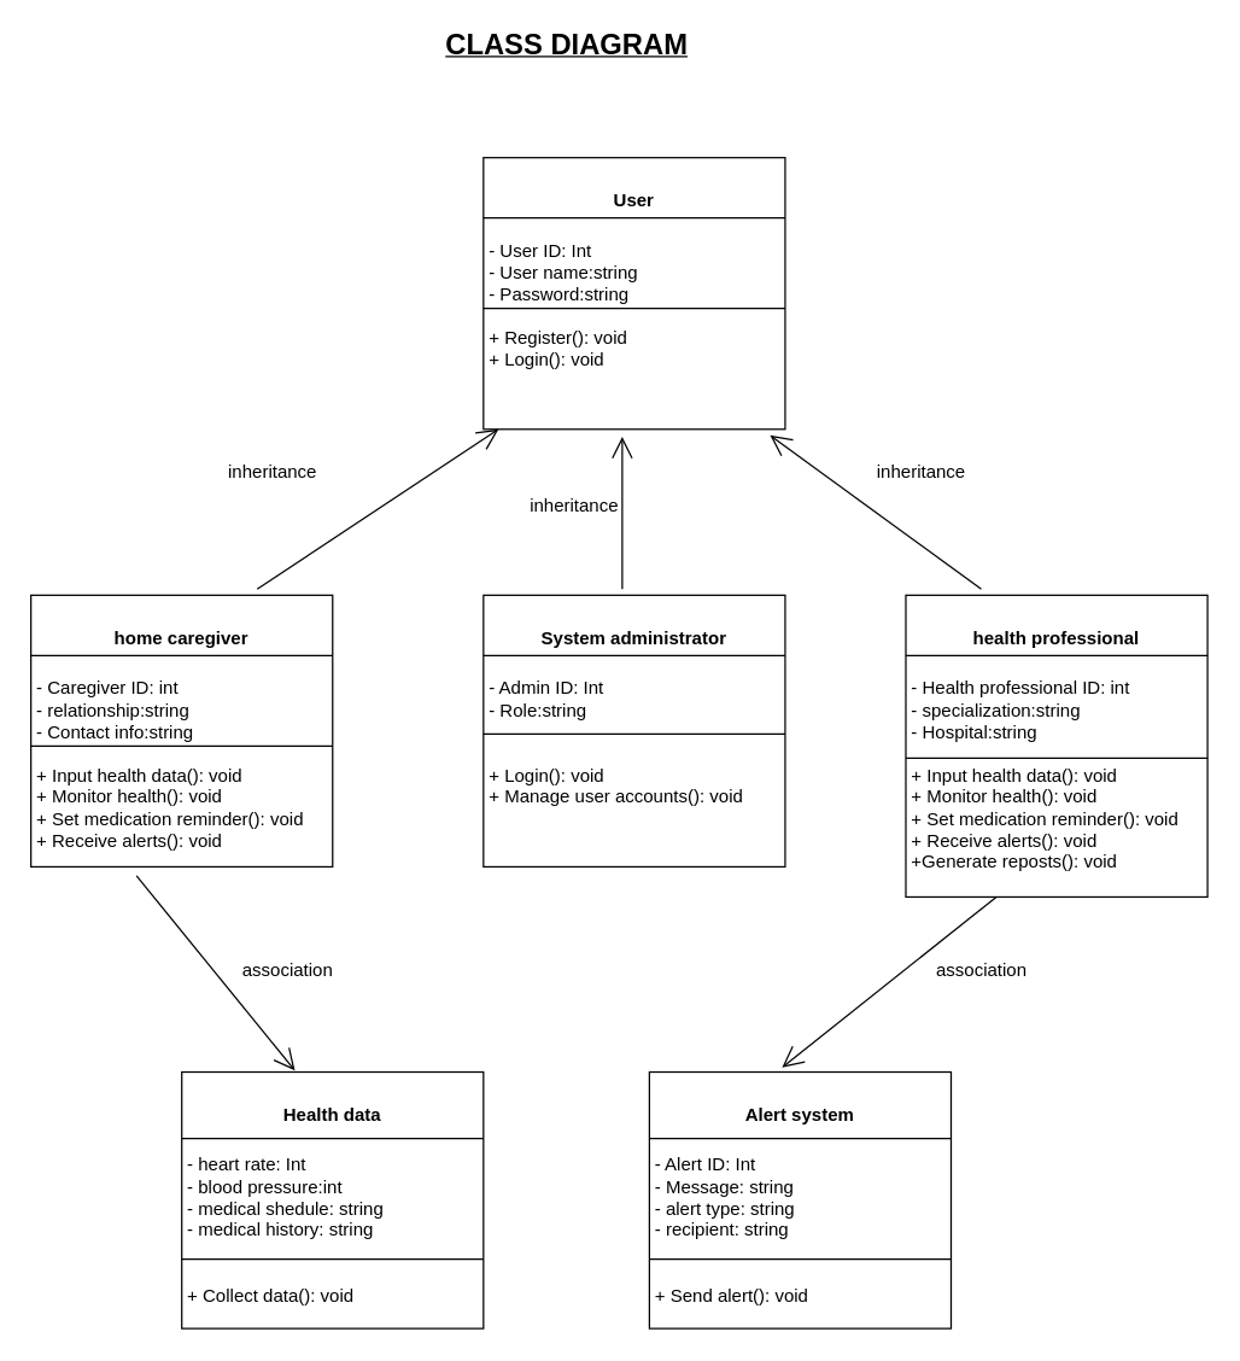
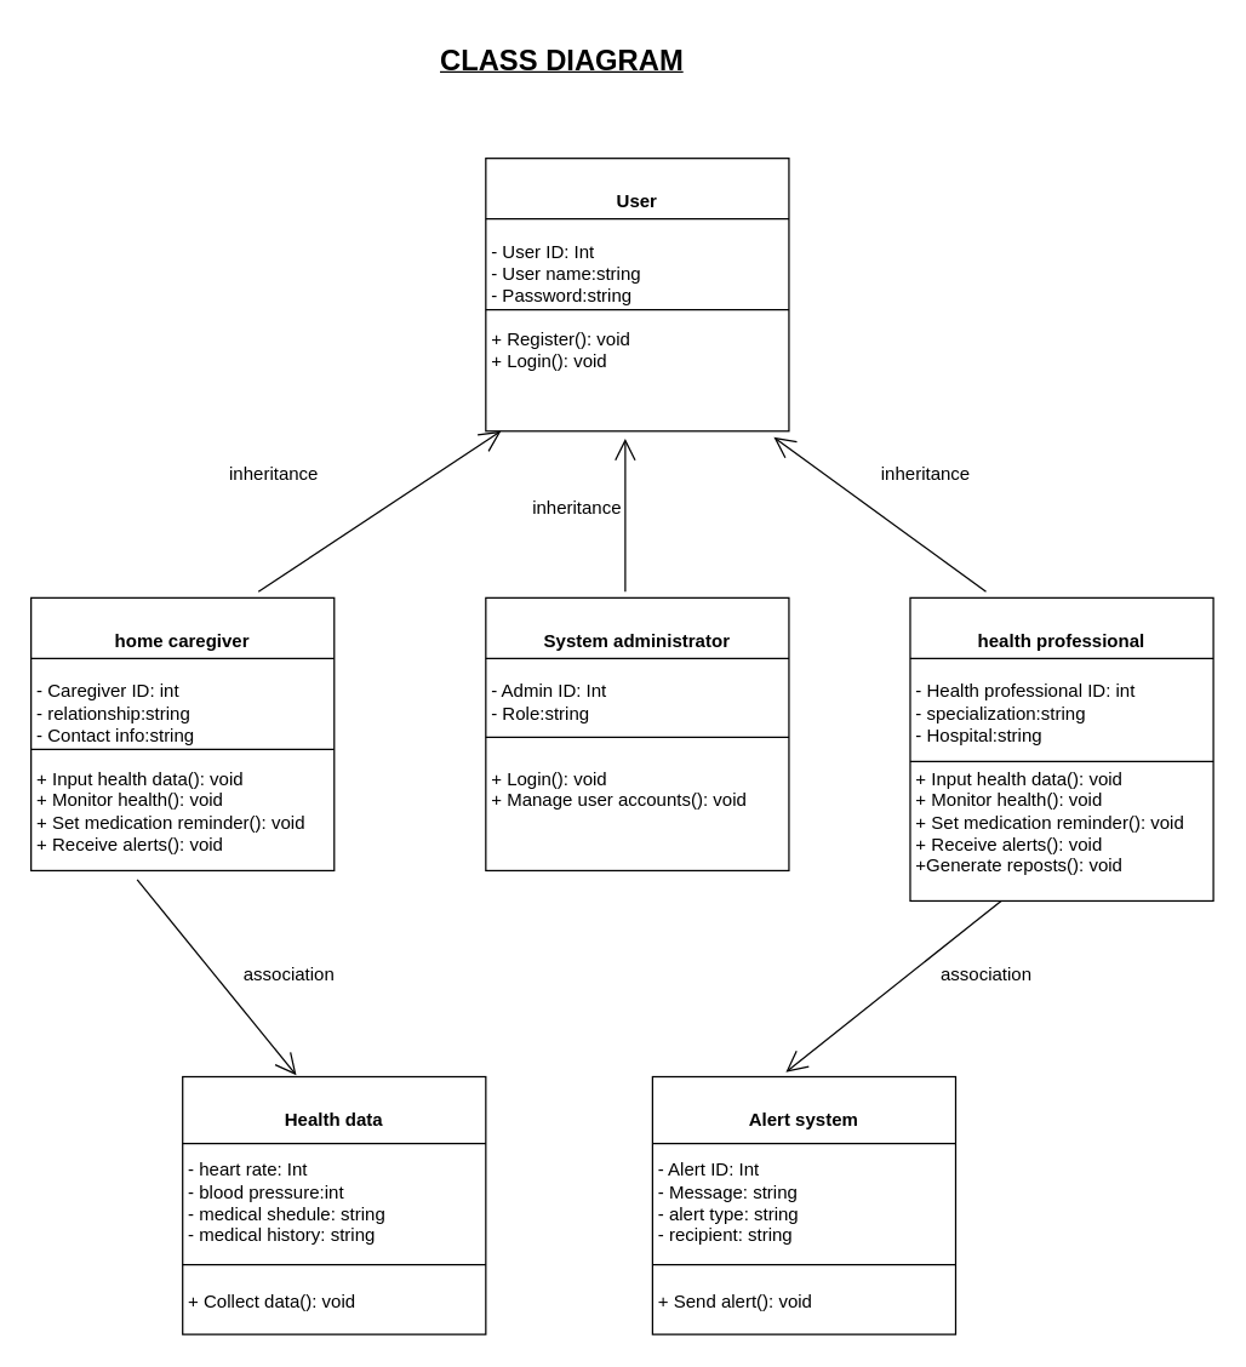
  <mxCell id="0" />
  <mxCell id="1" parent="0" />
- <mxCell id="2" value="&lt;b&gt;&lt;u&gt;&lt;font style=&quot;font-size: 19px;&quot;&gt;CLASS DIAGRAM&lt;/font&gt;&lt;/u&gt;&lt;/b&gt;" style="text;html=1;align=center;verticalAlign=middle;resizable=0;points=[];autosize=1;strokeColor=none;fillColor=none;" vertex="1" parent="1"><mxGeometry x="285" y="10" width="180" height="40" as="geometry" /></mxCell>
+ <mxCell id="2" value="&lt;b&gt;&lt;u&gt;&lt;font style=&quot;font-size: 19px;&quot;&gt;CLASS DIAGRAM&lt;/font&gt;&lt;/u&gt;&lt;/b&gt;" style="text;html=1;align=center;verticalAlign=middle;resizable=0;points=[];autosize=1;strokeColor=none;fillColor=none;" vertex="1" parent="1"><mxGeometry x="280" y="20" width="180" height="40" as="geometry" /></mxCell>
  <mxCell id="3" value="&lt;p style=&quot;margin:0px;margin-top:4px;text-align:center;&quot;&gt;&lt;b&gt;&lt;br&gt;&lt;/b&gt;&lt;/p&gt;&lt;p style=&quot;margin:0px;margin-top:4px;text-align:center;&quot;&gt;&lt;b&gt;User&lt;/b&gt;&lt;/p&gt;&lt;p style=&quot;margin:0px;margin-top:4px;text-align:center;&quot;&gt;&lt;b&gt;&lt;br&gt;&lt;/b&gt;&lt;/p&gt;&lt;p style=&quot;margin:0px;margin-left:4px;&quot;&gt;- User ID: Int&lt;br&gt;- User name:string&lt;/p&gt;&lt;p style=&quot;margin:0px;margin-left:4px;&quot;&gt;- Password:string&lt;/p&gt;&lt;p style=&quot;margin:0px;margin-left:4px;&quot;&gt;&lt;br&gt;&lt;/p&gt;&lt;p style=&quot;margin:0px;margin-left:4px;&quot;&gt;&lt;span style=&quot;background-color: initial;&quot;&gt;+ Register(): void&lt;/span&gt;&lt;/p&gt;&lt;p style=&quot;margin:0px;margin-left:4px;&quot;&gt;+ Login(): void&lt;/p&gt;" style="verticalAlign=top;align=left;overflow=fill;html=1;whiteSpace=wrap;" vertex="1" parent="1"><mxGeometry x="320" y="104" width="200" height="180" as="geometry" /></mxCell>
  <mxCell id="4" value="" style="line;strokeWidth=1;fillColor=none;align=left;verticalAlign=middle;spacingTop=-1;spacingLeft=3;spacingRight=3;rotatable=0;labelPosition=right;points=[];portConstraint=eastwest;strokeColor=inherit;" vertex="1" parent="1"><mxGeometry x="320" y="140" width="200" height="8" as="geometry" /></mxCell>
  <mxCell id="5" value="" style="line;strokeWidth=1;fillColor=none;align=left;verticalAlign=middle;spacingTop=-1;spacingLeft=3;spacingRight=3;rotatable=0;labelPosition=right;points=[];portConstraint=eastwest;strokeColor=inherit;" vertex="1" parent="1"><mxGeometry x="320" y="200" width="200" height="8" as="geometry" /></mxCell>
  <mxCell id="6" value="&lt;p style=&quot;margin:0px;margin-top:4px;text-align:center;&quot;&gt;&lt;b&gt;&lt;br&gt;&lt;/b&gt;&lt;/p&gt;&lt;p style=&quot;margin:0px;margin-top:4px;text-align:center;&quot;&gt;&lt;b&gt;home caregiver&lt;/b&gt;&lt;/p&gt;&lt;p style=&quot;margin:0px;margin-top:4px;text-align:center;&quot;&gt;&lt;b&gt;&lt;br&gt;&lt;/b&gt;&lt;/p&gt;&lt;p style=&quot;margin:0px;margin-left:4px;&quot;&gt;- Caregiver ID: int&lt;br&gt;- relationship:string&lt;/p&gt;&lt;p style=&quot;margin:0px;margin-left:4px;&quot;&gt;- Contact info:string&lt;/p&gt;&lt;p style=&quot;margin:0px;margin-left:4px;&quot;&gt;&lt;br&gt;&lt;/p&gt;&lt;p style=&quot;margin:0px;margin-left:4px;&quot;&gt;&lt;span style=&quot;background-color: initial;&quot;&gt;+ Input health data(): void&lt;/span&gt;&lt;/p&gt;&lt;p style=&quot;margin:0px;margin-left:4px;&quot;&gt;+ Monitor health(): void&lt;/p&gt;&lt;p style=&quot;margin:0px;margin-left:4px;&quot;&gt;+ Set medication reminder(): void&lt;/p&gt;&lt;p style=&quot;margin:0px;margin-left:4px;&quot;&gt;+ Receive alerts(): void&lt;/p&gt;" style="verticalAlign=top;align=left;overflow=fill;html=1;whiteSpace=wrap;" vertex="1" parent="1"><mxGeometry x="20" y="394" width="200" height="180" as="geometry" /></mxCell>
  <mxCell id="7" value="" style="line;strokeWidth=1;fillColor=none;align=left;verticalAlign=middle;spacingTop=-1;spacingLeft=3;spacingRight=3;rotatable=0;labelPosition=right;points=[];portConstraint=eastwest;strokeColor=inherit;" vertex="1" parent="1"><mxGeometry x="20" y="430" width="200" height="8" as="geometry" /></mxCell>
  <mxCell id="8" value="" style="line;strokeWidth=1;fillColor=none;align=left;verticalAlign=middle;spacingTop=-1;spacingLeft=3;spacingRight=3;rotatable=0;labelPosition=right;points=[];portConstraint=eastwest;strokeColor=inherit;" vertex="1" parent="1"><mxGeometry x="20" y="490" width="200" height="8" as="geometry" /></mxCell>
  <mxCell id="9" value="&lt;p style=&quot;margin:0px;margin-top:4px;text-align:center;&quot;&gt;&lt;b&gt;&lt;br&gt;&lt;/b&gt;&lt;/p&gt;&lt;p style=&quot;margin:0px;margin-top:4px;text-align:center;&quot;&gt;&lt;b&gt;health professional&lt;/b&gt;&lt;/p&gt;&lt;p style=&quot;margin:0px;margin-top:4px;text-align:center;&quot;&gt;&lt;b&gt;&lt;br&gt;&lt;/b&gt;&lt;/p&gt;&lt;p style=&quot;margin:0px;margin-left:4px;&quot;&gt;- Health professional ID: int&lt;br&gt;- specialization:string&lt;/p&gt;&lt;p style=&quot;margin:0px;margin-left:4px;&quot;&gt;- Hospital:string&lt;/p&gt;&lt;p style=&quot;margin:0px;margin-left:4px;&quot;&gt;&lt;br&gt;&lt;/p&gt;&lt;p style=&quot;margin:0px;margin-left:4px;&quot;&gt;&lt;span style=&quot;background-color: initial;&quot;&gt;+ Input health data(): void&lt;/span&gt;&lt;/p&gt;&lt;p style=&quot;margin:0px;margin-left:4px;&quot;&gt;+ Monitor health(): void&lt;/p&gt;&lt;p style=&quot;margin: 0px 0px 0px 4px;&quot;&gt;+ Set medication reminder(): void&lt;/p&gt;&lt;p style=&quot;margin: 0px 0px 0px 4px;&quot;&gt;+ Receive alerts(): void&lt;/p&gt;&lt;p style=&quot;margin: 0px 0px 0px 4px;&quot;&gt;+Generate reposts(): void&lt;/p&gt;" style="verticalAlign=top;align=left;overflow=fill;html=1;whiteSpace=wrap;" vertex="1" parent="1"><mxGeometry x="600" y="394" width="200" height="200" as="geometry" /></mxCell>
  <mxCell id="10" value="" style="line;strokeWidth=1;fillColor=none;align=left;verticalAlign=middle;spacingTop=-1;spacingLeft=3;spacingRight=3;rotatable=0;labelPosition=right;points=[];portConstraint=eastwest;strokeColor=inherit;" vertex="1" parent="1"><mxGeometry x="600" y="498" width="200" height="8" as="geometry" /></mxCell>
  <mxCell id="11" value="" style="line;strokeWidth=1;fillColor=none;align=left;verticalAlign=middle;spacingTop=-1;spacingLeft=3;spacingRight=3;rotatable=0;labelPosition=right;points=[];portConstraint=eastwest;strokeColor=inherit;" vertex="1" parent="1"><mxGeometry x="600" y="430" width="200" height="8" as="geometry" /></mxCell>
  <mxCell id="12" value="&lt;p style=&quot;margin:0px;margin-top:4px;text-align:center;&quot;&gt;&lt;b&gt;&lt;br&gt;&lt;/b&gt;&lt;/p&gt;&lt;p style=&quot;margin:0px;margin-top:4px;text-align:center;&quot;&gt;&lt;b&gt;System administrator&lt;/b&gt;&lt;/p&gt;&lt;p style=&quot;margin:0px;margin-top:4px;text-align:center;&quot;&gt;&lt;b&gt;&lt;br&gt;&lt;/b&gt;&lt;/p&gt;&lt;p style=&quot;margin:0px;margin-left:4px;&quot;&gt;- Admin ID: Int&lt;br&gt;- Role:string&lt;/p&gt;&lt;p style=&quot;margin:0px;margin-left:4px;&quot;&gt;&lt;br&gt;&lt;/p&gt;&lt;p style=&quot;margin:0px;margin-left:4px;&quot;&gt;&lt;br&gt;&lt;/p&gt;&lt;p style=&quot;margin:0px;margin-left:4px;&quot;&gt;+ Login(): void&lt;/p&gt;&lt;p style=&quot;margin:0px;margin-left:4px;&quot;&gt;+ Manage user accounts(): void&lt;/p&gt;" style="verticalAlign=top;align=left;overflow=fill;html=1;whiteSpace=wrap;" vertex="1" parent="1"><mxGeometry x="320" y="394" width="200" height="180" as="geometry" /></mxCell>
  <mxCell id="13" value="" style="line;strokeWidth=1;fillColor=none;align=left;verticalAlign=middle;spacingTop=-1;spacingLeft=3;spacingRight=3;rotatable=0;labelPosition=right;points=[];portConstraint=eastwest;strokeColor=inherit;" vertex="1" parent="1"><mxGeometry x="320" y="430" width="200" height="8" as="geometry" /></mxCell>
  <mxCell id="14" value="" style="line;strokeWidth=1;fillColor=none;align=left;verticalAlign=middle;spacingTop=-1;spacingLeft=3;spacingRight=3;rotatable=0;labelPosition=right;points=[];portConstraint=eastwest;strokeColor=inherit;" vertex="1" parent="1"><mxGeometry x="320" y="482" width="200" height="8" as="geometry" /></mxCell>
  <mxCell id="15" value="&lt;p style=&quot;margin:0px;margin-top:4px;text-align:center;&quot;&gt;&lt;b&gt;&lt;br&gt;&lt;/b&gt;&lt;/p&gt;&lt;p style=&quot;margin:0px;margin-top:4px;text-align:center;&quot;&gt;&lt;b&gt;Health data&lt;/b&gt;&lt;/p&gt;&lt;p style=&quot;margin:0px;margin-top:4px;text-align:center;&quot;&gt;&lt;b&gt;&lt;br&gt;&lt;/b&gt;&lt;/p&gt;&lt;p style=&quot;margin:0px;margin-left:4px;&quot;&gt;- heart rate: Int&lt;br&gt;- blood pressure:int&lt;/p&gt;&lt;p style=&quot;margin:0px;margin-left:4px;&quot;&gt;- medical shedule: string&lt;/p&gt;&lt;p style=&quot;margin:0px;margin-left:4px;&quot;&gt;- medical history: string&lt;/p&gt;&lt;p style=&quot;margin:0px;margin-left:4px;&quot;&gt;&lt;br&gt;&lt;/p&gt;&lt;p style=&quot;margin:0px;margin-left:4px;&quot;&gt;&lt;br&gt;&lt;/p&gt;&lt;p style=&quot;margin:0px;margin-left:4px;&quot;&gt;+ Collect data(): void&lt;/p&gt;&lt;p style=&quot;margin:0px;margin-left:4px;&quot;&gt;&lt;br&gt;&lt;/p&gt;" style="verticalAlign=top;align=left;overflow=fill;html=1;whiteSpace=wrap;" vertex="1" parent="1"><mxGeometry x="120" y="710" width="200" height="170" as="geometry" /></mxCell>
  <mxCell id="16" value="" style="line;strokeWidth=1;fillColor=none;align=left;verticalAlign=middle;spacingTop=-1;spacingLeft=3;spacingRight=3;rotatable=0;labelPosition=right;points=[];portConstraint=eastwest;strokeColor=inherit;" vertex="1" parent="1"><mxGeometry x="120" y="750" width="200" height="8" as="geometry" /></mxCell>
  <mxCell id="17" value="" style="line;strokeWidth=1;fillColor=none;align=left;verticalAlign=middle;spacingTop=-1;spacingLeft=3;spacingRight=3;rotatable=0;labelPosition=right;points=[];portConstraint=eastwest;strokeColor=inherit;" vertex="1" parent="1"><mxGeometry x="120" y="830" width="200" height="8" as="geometry" /></mxCell>
  <mxCell id="18" value="&lt;p style=&quot;margin:0px;margin-top:4px;text-align:center;&quot;&gt;&lt;b&gt;&lt;br&gt;&lt;/b&gt;&lt;/p&gt;&lt;p style=&quot;margin:0px;margin-top:4px;text-align:center;&quot;&gt;&lt;b&gt;Alert system&lt;/b&gt;&lt;/p&gt;&lt;p style=&quot;margin:0px;margin-top:4px;text-align:center;&quot;&gt;&lt;b&gt;&lt;br&gt;&lt;/b&gt;&lt;/p&gt;&lt;p style=&quot;margin:0px;margin-left:4px;&quot;&gt;- Alert ID: Int&lt;br&gt;- Message: string&lt;/p&gt;&lt;p style=&quot;margin:0px;margin-left:4px;&quot;&gt;- alert type: string&lt;/p&gt;&lt;p style=&quot;margin:0px;margin-left:4px;&quot;&gt;- recipient: string&lt;/p&gt;&lt;p style=&quot;margin:0px;margin-left:4px;&quot;&gt;&lt;br&gt;&lt;/p&gt;&lt;p style=&quot;margin:0px;margin-left:4px;&quot;&gt;&lt;br&gt;&lt;/p&gt;&lt;p style=&quot;margin:0px;margin-left:4px;&quot;&gt;+ Send alert(): void&lt;/p&gt;&lt;p style=&quot;margin:0px;margin-left:4px;&quot;&gt;&lt;br&gt;&lt;/p&gt;" style="verticalAlign=top;align=left;overflow=fill;html=1;whiteSpace=wrap;" vertex="1" parent="1"><mxGeometry x="430" y="710" width="200" height="170" as="geometry" /></mxCell>
  <mxCell id="19" value="" style="line;strokeWidth=1;fillColor=none;align=left;verticalAlign=middle;spacingTop=-1;spacingLeft=3;spacingRight=3;rotatable=0;labelPosition=right;points=[];portConstraint=eastwest;strokeColor=inherit;" vertex="1" parent="1"><mxGeometry x="430" y="750" width="200" height="8" as="geometry" /></mxCell>
  <mxCell id="20" value="" style="line;strokeWidth=1;fillColor=none;align=left;verticalAlign=middle;spacingTop=-1;spacingLeft=3;spacingRight=3;rotatable=0;labelPosition=right;points=[];portConstraint=eastwest;strokeColor=inherit;" vertex="1" parent="1"><mxGeometry x="430" y="830" width="200" height="8" as="geometry" /></mxCell>
  <mxCell id="21" value="" style="endArrow=open;endFill=1;endSize=12;html=1;rounded=0;entryX=0.46;entryY=1.028;entryDx=0;entryDy=0;entryPerimeter=0;" edge="1" parent="1" target="3"><mxGeometry width="160" relative="1" as="geometry"><mxPoint x="412" y="390" as="sourcePoint" /><mxPoint x="440" y="390" as="targetPoint" /></mxGeometry></mxCell>
  <mxCell id="22" value="" style="endArrow=open;endFill=1;endSize=12;html=1;rounded=0;entryX=0.46;entryY=1.028;entryDx=0;entryDy=0;entryPerimeter=0;" edge="1" parent="1"><mxGeometry width="160" relative="1" as="geometry"><mxPoint x="170" y="390" as="sourcePoint" /><mxPoint x="330" y="284" as="targetPoint" /></mxGeometry></mxCell>
  <mxCell id="23" value="" style="endArrow=open;endFill=1;endSize=12;html=1;rounded=0;entryX=0.46;entryY=1.028;entryDx=0;entryDy=0;entryPerimeter=0;" edge="1" parent="1"><mxGeometry width="160" relative="1" as="geometry"><mxPoint x="650" y="390" as="sourcePoint" /><mxPoint x="510" y="288" as="targetPoint" /></mxGeometry></mxCell>
  <mxCell id="24" value="inheritance" style="text;html=1;align=center;verticalAlign=middle;resizable=0;points=[];autosize=1;strokeColor=none;fillColor=none;" vertex="1" parent="1"><mxGeometry x="140" y="298" width="80" height="30" as="geometry" /></mxCell>
  <mxCell id="25" value="inheritance" style="text;html=1;align=center;verticalAlign=middle;resizable=0;points=[];autosize=1;strokeColor=none;fillColor=none;" vertex="1" parent="1"><mxGeometry x="340" y="320" width="80" height="30" as="geometry" /></mxCell>
  <mxCell id="26" value="inheritance" style="text;html=1;align=center;verticalAlign=middle;resizable=0;points=[];autosize=1;strokeColor=none;fillColor=none;" vertex="1" parent="1"><mxGeometry x="570" y="298" width="80" height="30" as="geometry" /></mxCell>
  <mxCell id="27" value="" style="endArrow=open;endFill=1;endSize=12;html=1;rounded=0;entryX=0.44;entryY=-0.018;entryDx=0;entryDy=0;entryPerimeter=0;" edge="1" parent="1" target="18"><mxGeometry width="160" relative="1" as="geometry"><mxPoint x="660" y="594" as="sourcePoint" /><mxPoint x="500" y="700" as="targetPoint" /></mxGeometry></mxCell>
  <mxCell id="28" value="" style="endArrow=open;endFill=1;endSize=12;html=1;rounded=0;entryX=0.375;entryY=-0.006;entryDx=0;entryDy=0;entryPerimeter=0;" edge="1" parent="1" target="15"><mxGeometry width="160" relative="1" as="geometry"><mxPoint x="90" y="580" as="sourcePoint" /><mxPoint x="-10" y="687" as="targetPoint" /></mxGeometry></mxCell>
  <mxCell id="29" value="association" style="text;html=1;align=center;verticalAlign=middle;resizable=0;points=[];autosize=1;strokeColor=none;fillColor=none;" vertex="1" parent="1"><mxGeometry x="150" y="628" width="80" height="30" as="geometry" /></mxCell>
  <mxCell id="30" value="association" style="text;html=1;align=center;verticalAlign=middle;resizable=0;points=[];autosize=1;strokeColor=none;fillColor=none;" vertex="1" parent="1"><mxGeometry x="610" y="628" width="80" height="30" as="geometry" /></mxCell>
